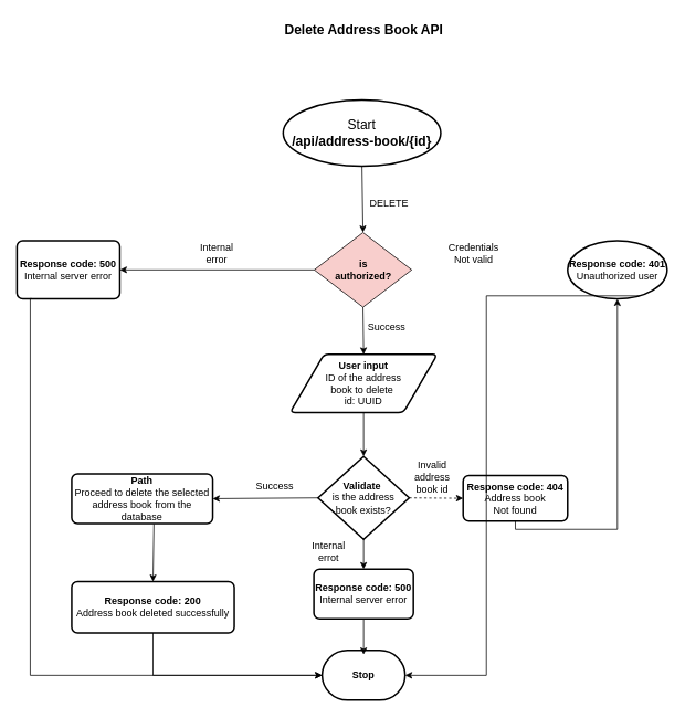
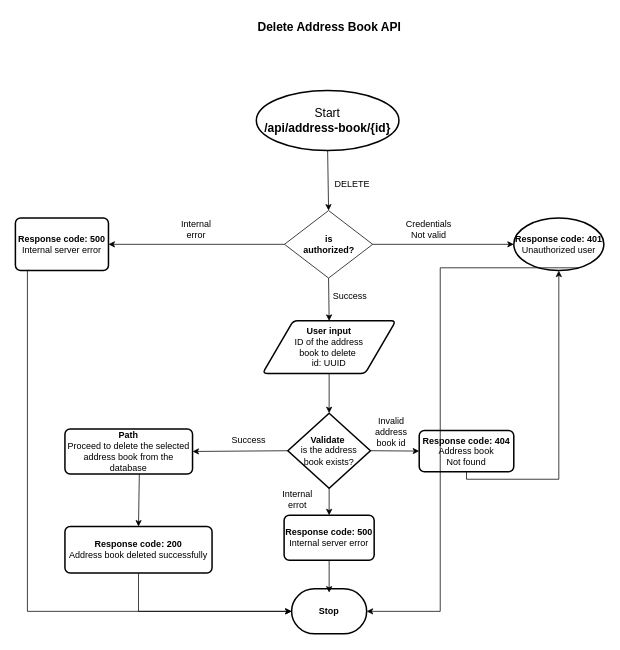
  <mxCell id="0" />
  <mxCell id="1" parent="0" />
  <mxCell id="2" value="Start&lt;br&gt;&lt;b&gt;/api/address-book/{id}&lt;/b&gt;" style="strokeWidth=2;html=1;shape=mxgraph.flowchart.start_2;whiteSpace=wrap;fontSize=16;" parent="1" vertex="1"><mxGeometry x="341" y="120" width="190" height="80" as="geometry" /></mxCell>
  <mxCell id="3" value="&lt;b&gt;Delete Address Book API&lt;/b&gt;" style="text;html=1;strokeColor=none;fillColor=none;align=center;verticalAlign=middle;whiteSpace=wrap;rounded=0;fontSize=16;" parent="1" vertex="1"><mxGeometry x="340.5" y="20" width="195" height="30" as="geometry" /></mxCell>
- <mxCell id="4" value="&lt;b&gt;is &lt;br&gt;authorized?&lt;/b&gt;" style="rhombus;whiteSpace=wrap;html=1;fillColor=#f8cecc;" parent="1" vertex="1"><mxGeometry x="378.5" y="280" width="117.5" height="90" as="geometry" /></mxCell>
+ <mxCell id="4" value="&lt;b&gt;is &lt;br&gt;authorized?&lt;/b&gt;" style="rhombus;whiteSpace=wrap;html=1;" parent="1" vertex="1"><mxGeometry x="378.5" y="280" width="117.5" height="90" as="geometry" /></mxCell>
  <mxCell id="5" value="&lt;b&gt;User input&lt;/b&gt;&lt;br&gt;ID of the address &lt;br&gt;book to delete&lt;b&gt;&amp;nbsp;&lt;/b&gt;&lt;br&gt;id: UUID" style="shape=parallelogram;html=1;strokeWidth=2;perimeter=parallelogramPerimeter;whiteSpace=wrap;rounded=1;arcSize=12;size=0.23;" parent="1" vertex="1"><mxGeometry x="349.25" y="427" width="177.5" height="70" as="geometry" /></mxCell>
  <mxCell id="6" value="&lt;b&gt;Response code: 401&lt;/b&gt;&lt;br&gt;Unauthorized user" style="ellipse;whiteSpace=wrap;html=1;absoluteArcSize=1;arcSize=14;strokeWidth=2;" parent="1" vertex="1"><mxGeometry x="684" y="290" width="120" height="70" as="geometry" /></mxCell>
  <mxCell id="7" value="&lt;b&gt;Validate&lt;/b&gt;&amp;nbsp;&lt;br&gt;is the address &lt;br&gt;book exists?" style="strokeWidth=2;html=1;shape=mxgraph.flowchart.decision;whiteSpace=wrap;" parent="1" vertex="1"><mxGeometry x="383" y="550" width="110" height="100" as="geometry" /></mxCell>
  <mxCell id="8" value="&lt;b&gt;Response code: 404&lt;/b&gt;&lt;br&gt;Address book &lt;br&gt;Not found" style="rounded=1;whiteSpace=wrap;html=1;absoluteArcSize=1;arcSize=14;strokeWidth=2;" parent="1" vertex="1"><mxGeometry x="558" y="573" width="126" height="55" as="geometry" /></mxCell>
  <mxCell id="9" value="&lt;b&gt;Path&lt;/b&gt;&lt;br&gt;Proceed to delete the selected address book from the database" style="rounded=1;whiteSpace=wrap;html=1;absoluteArcSize=1;arcSize=14;strokeWidth=2;" parent="1" vertex="1"><mxGeometry x="86" y="571" width="170" height="60" as="geometry" /></mxCell>
  <mxCell id="10" value="&lt;span&gt;Response code: 200&lt;br&gt;&lt;span style=&quot;font-weight: normal;&quot;&gt;Address book deleted successfully&lt;/span&gt;&lt;br&gt;&lt;/span&gt;" style="rounded=1;whiteSpace=wrap;html=1;absoluteArcSize=1;arcSize=14;strokeWidth=2;fontStyle=1" parent="1" vertex="1"><mxGeometry x="86" y="701" width="196" height="62" as="geometry" /></mxCell>
  <mxCell id="11" value="" style="endArrow=classic;html=1;rounded=0;exitX=0.5;exitY=1;exitDx=0;exitDy=0;exitPerimeter=0;entryX=0.5;entryY=0;entryDx=0;entryDy=0;" parent="1" source="2" target="4" edge="1"><mxGeometry width="50" height="50" relative="1" as="geometry"><mxPoint x="437" y="210" as="sourcePoint" /><mxPoint x="421" y="420" as="targetPoint" /></mxGeometry></mxCell>
  <mxCell id="12" value="" style="endArrow=classic;html=1;rounded=0;exitX=0.5;exitY=1;exitDx=0;exitDy=0;entryX=0.5;entryY=0;entryDx=0;entryDy=0;" parent="1" source="4" target="5" edge="1"><mxGeometry width="50" height="50" relative="1" as="geometry"><mxPoint x="371" y="470" as="sourcePoint" /><mxPoint x="421" y="420" as="targetPoint" /></mxGeometry></mxCell>
  <mxCell id="13" value="" style="endArrow=classic;html=1;rounded=0;exitX=0.5;exitY=1;exitDx=0;exitDy=0;entryX=0.5;entryY=0;entryDx=0;entryDy=0;entryPerimeter=0;" parent="1" source="5" target="7" edge="1"><mxGeometry width="50" height="50" relative="1" as="geometry"><mxPoint x="371" y="470" as="sourcePoint" /><mxPoint x="421" y="420" as="targetPoint" /></mxGeometry></mxCell>
  <mxCell id="14" value="" style="endArrow=classic;html=1;rounded=0;exitX=0;exitY=0.5;exitDx=0;exitDy=0;exitPerimeter=0;entryX=1;entryY=0.5;entryDx=0;entryDy=0;" parent="1" source="7" target="9" edge="1"><mxGeometry width="50" height="50" relative="1" as="geometry"><mxPoint x="371" y="441" as="sourcePoint" /><mxPoint x="421" y="391" as="targetPoint" /></mxGeometry></mxCell>
  <mxCell id="15" value="" style="endArrow=classic;html=1;rounded=0;entryX=0.5;entryY=0;entryDx=0;entryDy=0;exitX=0.583;exitY=1.009;exitDx=0;exitDy=0;exitPerimeter=0;" parent="1" source="9" target="10" edge="1"><mxGeometry width="50" height="50" relative="1" as="geometry"><mxPoint x="184" y="631" as="sourcePoint" /><mxPoint x="264" y="481" as="targetPoint" /></mxGeometry></mxCell>
  <mxCell id="16" value="" style="endArrow=classic;html=1;rounded=0;exitX=0.5;exitY=1;exitDx=0;exitDy=0;entryX=0;entryY=0.5;entryDx=0;entryDy=0;entryPerimeter=0;edgeStyle=orthogonalEdgeStyle;" parent="1" source="10" target="24" edge="1"><mxGeometry width="50" height="50" relative="1" as="geometry"><mxPoint x="371" y="441" as="sourcePoint" /><mxPoint x="284" y="850" as="targetPoint" /></mxGeometry></mxCell>
- <mxCell id="18" value="" style="endArrow=classic;html=1;rounded=0;exitX=1;exitY=0.5;exitDx=0;exitDy=0;exitPerimeter=0;entryX=0;entryY=0.5;entryDx=0;entryDy=0;dashed=1;" parent="1" source="7" target="8" edge="1"><mxGeometry width="50" height="50" relative="1" as="geometry"><mxPoint x="371" y="441" as="sourcePoint" /><mxPoint x="421" y="391" as="targetPoint" /></mxGeometry></mxCell>
+ <mxCell id="17" value="" style="endArrow=classic;html=1;rounded=0;exitX=1;exitY=0.5;exitDx=0;exitDy=0;entryX=0;entryY=0.5;entryDx=0;entryDy=0;" parent="1" source="4" target="6" edge="1"><mxGeometry width="50" height="50" relative="1" as="geometry"><mxPoint x="371" y="470" as="sourcePoint" /><mxPoint x="421" y="420" as="targetPoint" /></mxGeometry></mxCell>
+ <mxCell id="18" value="" style="endArrow=classic;html=1;rounded=0;exitX=1;exitY=0.5;exitDx=0;exitDy=0;exitPerimeter=0;entryX=0;entryY=0.5;entryDx=0;entryDy=0;" parent="1" source="7" target="8" edge="1"><mxGeometry width="50" height="50" relative="1" as="geometry"><mxPoint x="371" y="441" as="sourcePoint" /><mxPoint x="421" y="391" as="targetPoint" /></mxGeometry></mxCell>
  <mxCell id="19" value="Credentials&lt;br&gt;Not valid" style="text;html=1;strokeColor=none;fillColor=none;align=center;verticalAlign=middle;whiteSpace=wrap;rounded=0;" parent="1" vertex="1"><mxGeometry x="541" y="290" width="60" height="30" as="geometry" /></mxCell>
  <mxCell id="20" value="Success" style="text;html=1;strokeColor=none;fillColor=none;align=center;verticalAlign=middle;whiteSpace=wrap;rounded=0;" parent="1" vertex="1"><mxGeometry x="436" y="380" width="60" height="30" as="geometry" /></mxCell>
  <mxCell id="21" value="&lt;b&gt;Response code: 500&lt;/b&gt;&lt;br&gt;Internal server error" style="rounded=1;whiteSpace=wrap;html=1;absoluteArcSize=1;arcSize=14;strokeWidth=2;" parent="1" vertex="1"><mxGeometry x="20" y="290" width="124" height="70" as="geometry" /></mxCell>
  <mxCell id="22" value="" style="endArrow=classic;html=1;rounded=0;exitX=0;exitY=0.5;exitDx=0;exitDy=0;entryX=1;entryY=0.5;entryDx=0;entryDy=0;" parent="1" source="4" target="21" edge="1"><mxGeometry width="50" height="50" relative="1" as="geometry"><mxPoint x="561" y="560" as="sourcePoint" /><mxPoint x="611" y="510" as="targetPoint" /></mxGeometry></mxCell>
  <mxCell id="23" value="" style="endArrow=classic;html=1;rounded=0;entryX=0;entryY=0.5;entryDx=0;entryDy=0;entryPerimeter=0;edgeStyle=elbowEdgeStyle;exitX=0.141;exitY=0.994;exitDx=0;exitDy=0;exitPerimeter=0;" parent="1" source="21" target="24" edge="1"><mxGeometry width="50" height="50" relative="1" as="geometry"><mxPoint x="36" y="370" as="sourcePoint" /><mxPoint x="36" y="730" as="targetPoint" /><Array as="points"><mxPoint x="36" y="610" /></Array></mxGeometry></mxCell>
  <mxCell id="24" value="&lt;b&gt;Stop&lt;/b&gt;" style="strokeWidth=2;html=1;shape=mxgraph.flowchart.terminator;whiteSpace=wrap;" parent="1" vertex="1"><mxGeometry x="388" y="784" width="100" height="60" as="geometry" /></mxCell>
  <mxCell id="25" value="" style="endArrow=classic;html=1;rounded=0;exitX=0.5;exitY=1;exitDx=0;exitDy=0;exitPerimeter=0;entryX=0.5;entryY=0;entryDx=0;entryDy=0;entryPerimeter=0;" parent="1" source="27" edge="1"><mxGeometry width="50" height="50" relative="1" as="geometry"><mxPoint x="561" y="521" as="sourcePoint" /><mxPoint x="438" y="789" as="targetPoint" /></mxGeometry></mxCell>
  <mxCell id="26" value="" style="endArrow=classic;html=1;rounded=0;exitX=0.5;exitY=1;exitDx=0;exitDy=0;exitPerimeter=0;entryX=0.5;entryY=0;entryDx=0;entryDy=0;entryPerimeter=0;" parent="1" source="7" target="27" edge="1"><mxGeometry width="50" height="50" relative="1" as="geometry"><mxPoint x="438" y="650" as="sourcePoint" /><mxPoint x="438" y="789" as="targetPoint" /></mxGeometry></mxCell>
  <mxCell id="27" value="&lt;b&gt;Response code: 500&lt;/b&gt;&lt;br&gt;Internal server error" style="rounded=1;whiteSpace=wrap;html=1;absoluteArcSize=1;arcSize=14;strokeWidth=2;" parent="1" vertex="1"><mxGeometry x="378" y="686" width="120" height="60" as="geometry" /></mxCell>
  <mxCell id="28" value="" style="endArrow=classic;html=1;rounded=0;exitX=0.5;exitY=1;exitDx=0;exitDy=0;edgeStyle=orthogonalEdgeStyle;" parent="1" source="8" target="6" edge="1"><mxGeometry width="50" height="50" relative="1" as="geometry"><mxPoint x="561" y="521" as="sourcePoint" /><mxPoint x="574" y="790" as="targetPoint" /></mxGeometry></mxCell>
  <mxCell id="29" value="" style="endArrow=classic;html=1;rounded=0;exitX=0.75;exitY=1;exitDx=0;exitDy=0;entryX=1;entryY=0.5;entryDx=0;entryDy=0;entryPerimeter=0;edgeStyle=orthogonalEdgeStyle;" parent="1" source="6" target="24" edge="1"><mxGeometry width="50" height="50" relative="1" as="geometry"><mxPoint x="551" y="560" as="sourcePoint" /><mxPoint x="601" y="510" as="targetPoint" /></mxGeometry></mxCell>
  <mxCell id="30" value="Success" style="text;html=1;strokeColor=none;fillColor=none;align=center;verticalAlign=middle;whiteSpace=wrap;rounded=0;" parent="1" vertex="1"><mxGeometry x="301" y="571" width="60" height="30" as="geometry" /></mxCell>
  <mxCell id="31" value="Invalid address book id" style="text;html=1;strokeColor=none;fillColor=none;align=center;verticalAlign=middle;whiteSpace=wrap;rounded=0;" parent="1" vertex="1"><mxGeometry x="491" y="560" width="60" height="30" as="geometry" /></mxCell>
  <mxCell id="32" value="Internal error" style="text;html=1;strokeColor=none;fillColor=none;align=center;verticalAlign=middle;whiteSpace=wrap;rounded=0;" parent="1" vertex="1"><mxGeometry x="231" y="290" width="60" height="30" as="geometry" /></mxCell>
  <mxCell id="33" value="Internal errot" style="text;html=1;strokeColor=none;fillColor=none;align=center;verticalAlign=middle;whiteSpace=wrap;rounded=0;" parent="1" vertex="1"><mxGeometry x="366" y="650" width="60" height="30" as="geometry" /></mxCell>
  <mxCell id="34" value="DELETE" style="text;html=1;strokeColor=none;fillColor=none;align=center;verticalAlign=middle;whiteSpace=wrap;rounded=0;" parent="1" vertex="1"><mxGeometry x="439.25" y="230" width="60" height="30" as="geometry" /></mxCell>
